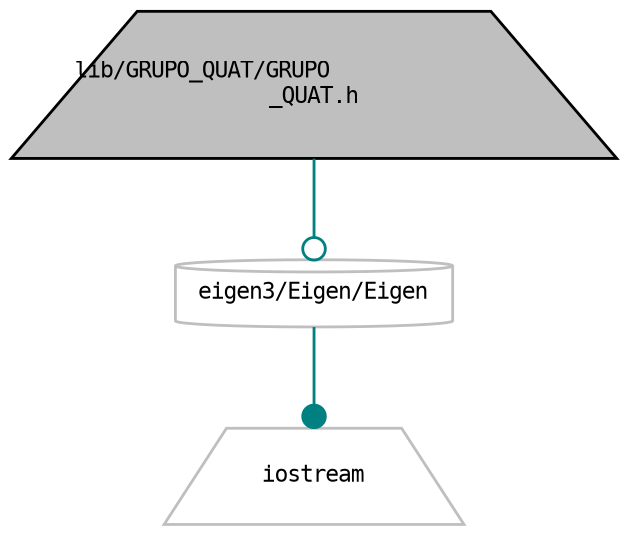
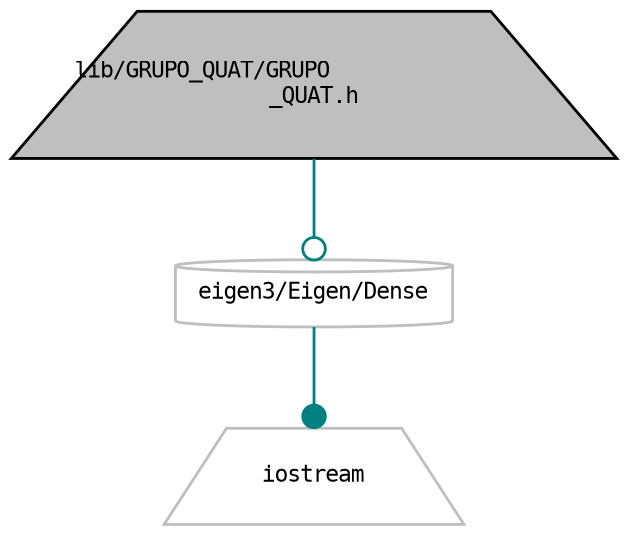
  digraph {
    node [color=grey75 fontname=DejaVuSansMono fontsize=8 shape=trapezium]
    edge [color=teal fontname=DejaVuSansMono fontsize=8 labelfontname=DejaVuSansMono labelfontsize=8 style=solid]
    n1 [color=black fillcolor=grey75 fontcolor=black height=0.2 label="lib/GRUPO_QUAT/GRUPO\l_QUAT.h" style=filled width=0.4]
-   n2 [height=0.2 label="eigen3/Eigen/Eigen" shape=cylinder width=0.4]
+   n2 [height=0.2 label="eigen3/Eigen/Dense" shape=cylinder width=0.4]
    n3 [height=0.2 label=iostream width=0.4]
    n1 -> n2 [arrowhead=odot]
    n2 -> n3 [arrowhead=dot]
  }
